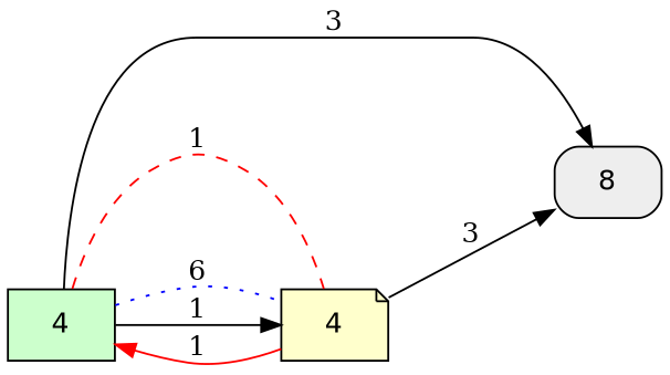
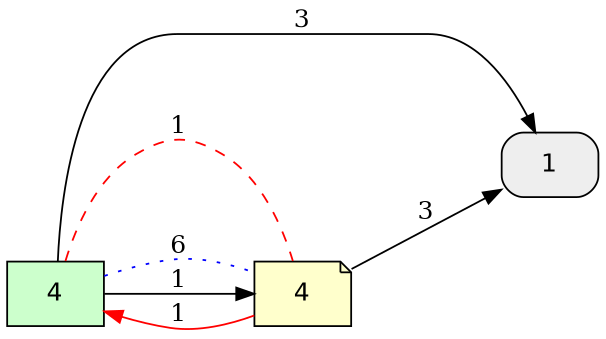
  digraph {
    rankdir=LR
    node [fontname=helvetica shape=box style=filled]
    edge [arrowhead=normal color="#000000" constraint=true minlen=2 penwidth=1 style=solid]
-   n1 [fillcolor="#EEEEEE" label=8 style="filled,rounded"]
+   n1 [fillcolor="#EEEEEE" label=1 style="filled,rounded"]
    n2 [fillcolor="#CCFFCC" label=4]
    n3 [fillcolor="#FFFFCC" label=4 shape=note]
    n2 -> n1 [label=3]
    n2 -> n3 [arrowhead=none color="#FF0000" constraint=false label=1 style=dashed]
    n2 -> n3 [arrowhead=none color="#0000FF" constraint=false label=6 style=dotted]
    n2 -> n3 [label=1]
    n3 -> n1 [label=3]
    n3 -> n2 [color="#FF0000" label=1]
  }
